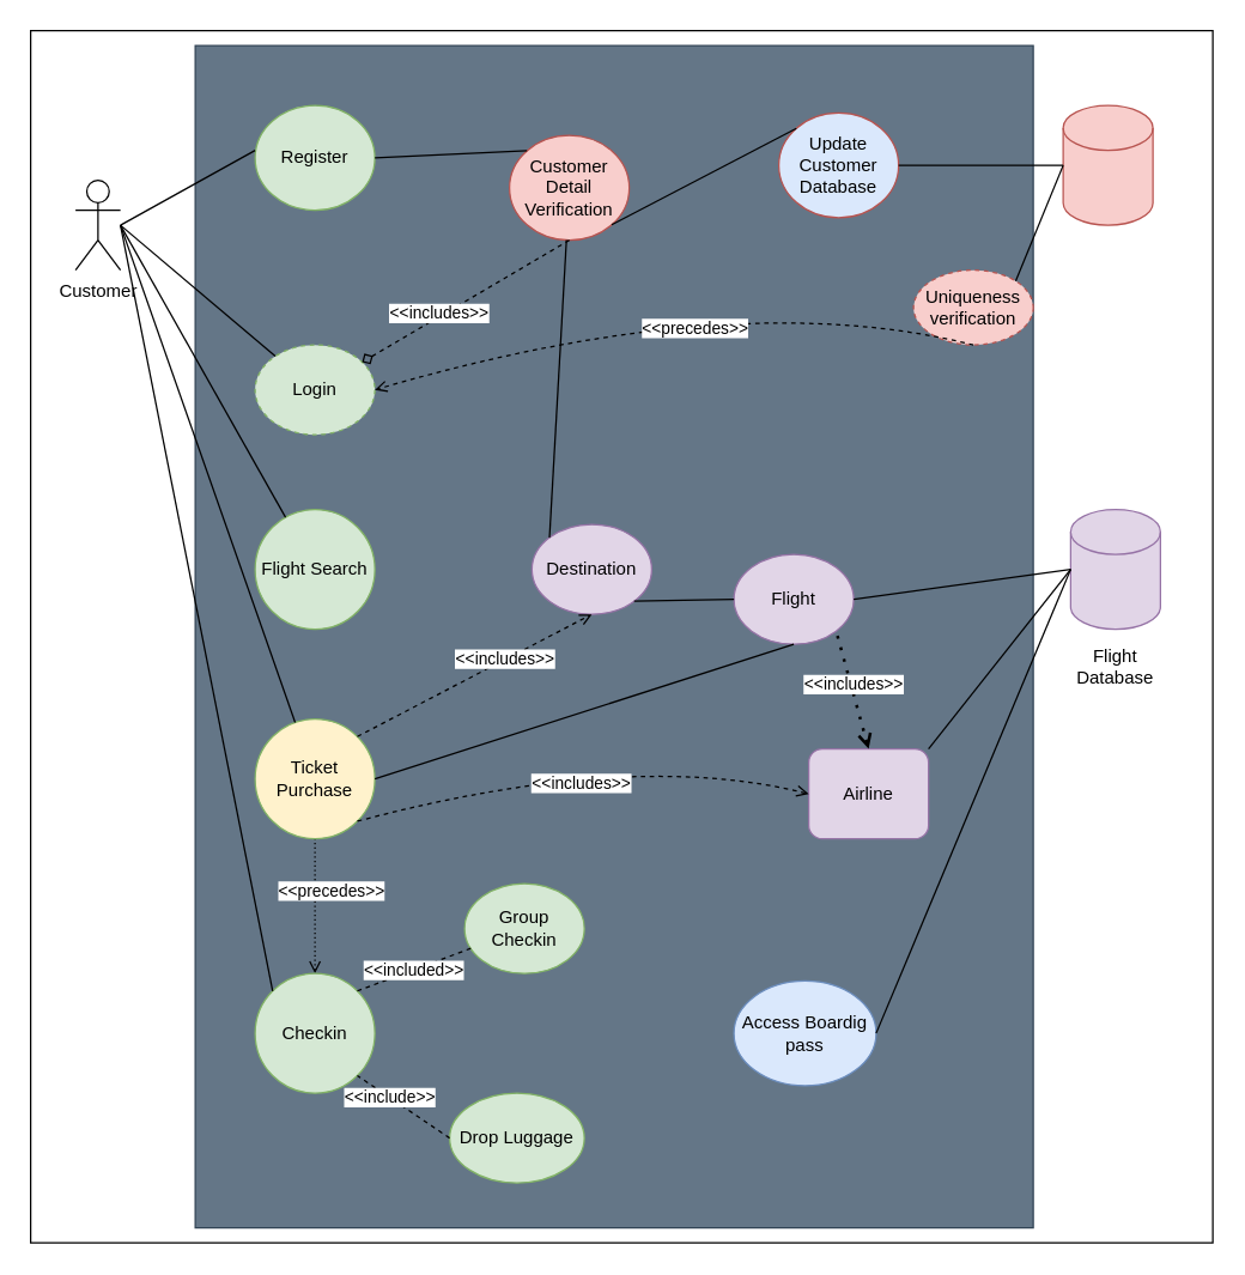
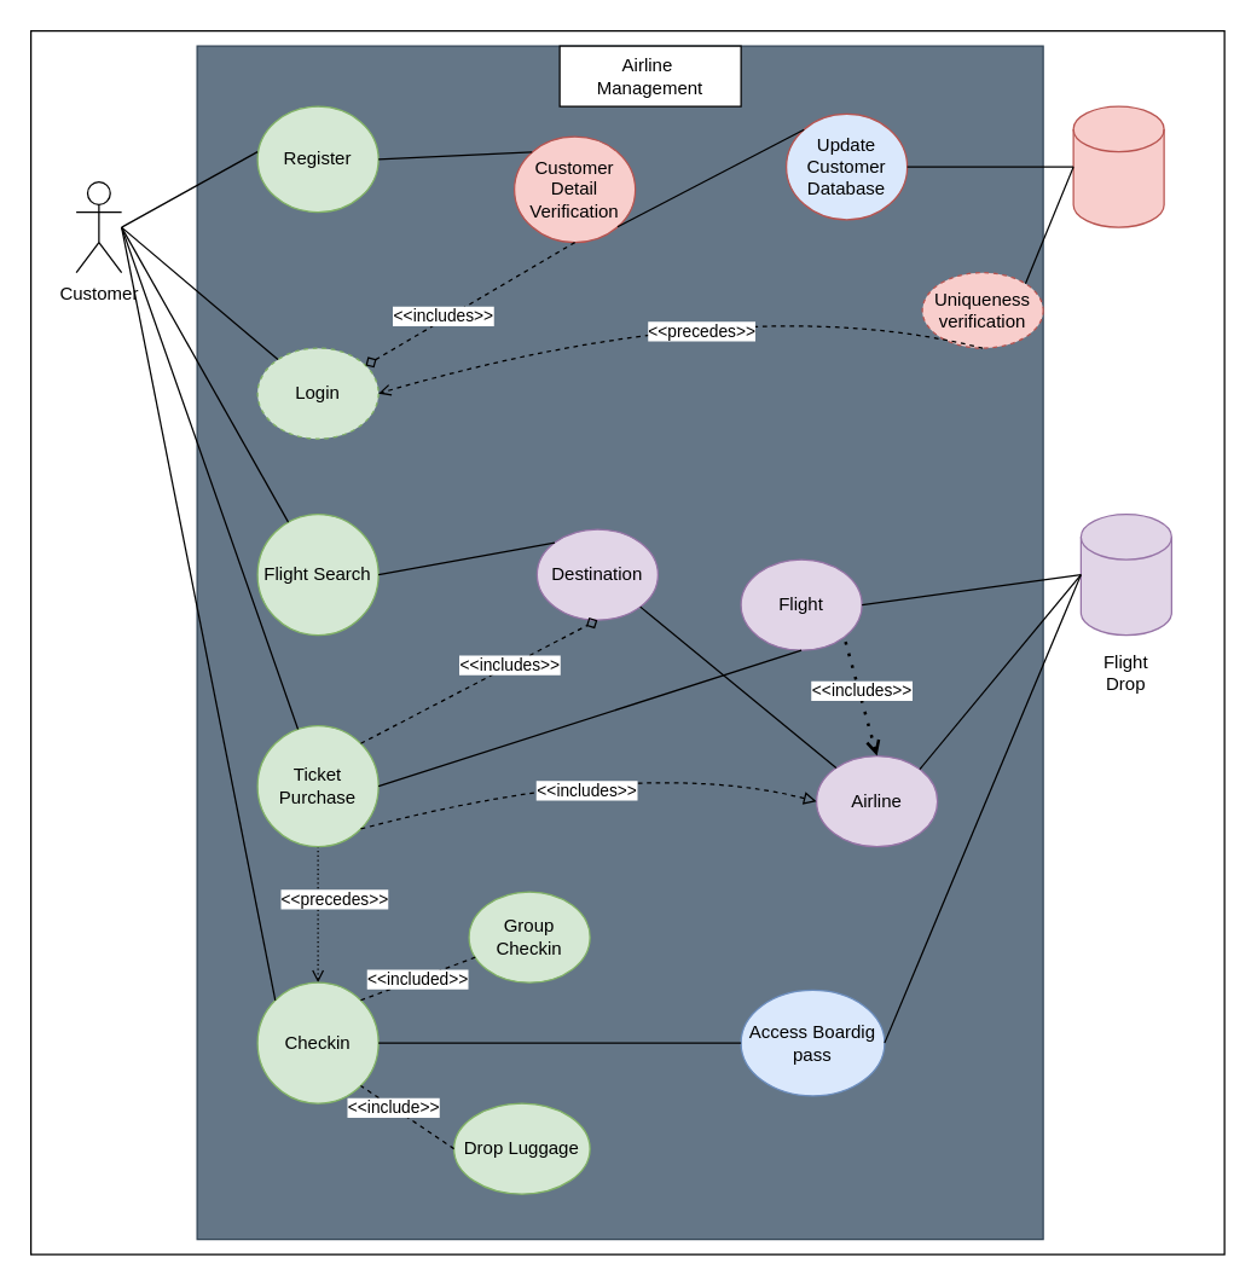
  <mxCell id="0" />
  <mxCell id="1" parent="0" />
  <mxCell id="2" value="" style="rounded=0;whiteSpace=wrap;html=1;" parent="1" vertex="1"><mxGeometry x="20" width="790" height="810" as="geometry" y="20" /></mxCell>
  <mxCell id="3" value="" style="rounded=0;whiteSpace=wrap;html=1;fillColor=#647687;fontColor=#ffffff;strokeColor=#314354;" parent="1" vertex="1"><mxGeometry x="130" y="30" width="560" height="790" as="geometry" /></mxCell>
+ <mxCell id="4" value="Airline&amp;nbsp;&lt;div&gt;Management&lt;/div&gt;" style="rounded=0;whiteSpace=wrap;html=1;" parent="1" vertex="1"><mxGeometry x="370" y="30" width="120" height="40" as="geometry" /></mxCell>
  <mxCell id="5" value="Customer" style="shape=umlActor;verticalLabelPosition=bottom;verticalAlign=top;html=1;outlineConnect=0;" parent="1" vertex="1"><mxGeometry x="50" y="120" width="30" height="60" as="geometry" /></mxCell>
  <mxCell id="6" value="Register" style="ellipse;whiteSpace=wrap;html=1;fillColor=#d5e8d4;strokeColor=#82b366;" parent="1" vertex="1"><mxGeometry x="170" y="70" width="80" height="70" as="geometry" /></mxCell>
  <mxCell id="7" value="Login" style="ellipse;whiteSpace=wrap;html=1;fillColor=#d5e8d4;strokeColor=#82b366;dashed=1;" parent="1" vertex="1"><mxGeometry x="170" y="230" width="80" height="60" as="geometry" /></mxCell>
  <mxCell id="8" value="Flight Search" style="ellipse;whiteSpace=wrap;html=1;fillColor=#d5e8d4;strokeColor=#82b366;" parent="1" vertex="1"><mxGeometry x="170" y="340" width="80" height="80" as="geometry" /></mxCell>
  <mxCell id="9" style="edgeStyle=orthogonalEdgeStyle;rounded=0;orthogonalLoop=1;jettySize=auto;html=1;exitX=0.5;exitY=0;exitDx=0;exitDy=0;entryX=0.5;entryY=1;entryDx=0;entryDy=0;dashed=1;dashPattern=1 2;endArrow=none;startFill=0;startArrow=open;" parent="1" source="11" target="38" edge="1"><mxGeometry relative="1" as="geometry" /></mxCell>
  <mxCell id="10" value="&amp;lt;&amp;lt;precedes&amp;gt;&amp;gt;" style="edgeLabel;html=1;align=center;verticalAlign=middle;resizable=0;points=[];" parent="9" vertex="1" connectable="0"><mxGeometry x="0.225" y="3" relative="1" as="geometry"><mxPoint x="13" y="-1" as="offset" /></mxGeometry></mxCell>
  <mxCell id="11" value="Checkin" style="ellipse;whiteSpace=wrap;html=1;fillColor=#d5e8d4;strokeColor=#82b366;" parent="1" vertex="1"><mxGeometry x="170" y="650" width="80" height="80" as="geometry" /></mxCell>
  <mxCell id="12" value="Drop Luggage" style="ellipse;whiteSpace=wrap;html=1;fillColor=#d5e8d4;strokeColor=#82b366;" parent="1" vertex="1"><mxGeometry x="300" y="730" width="90" height="60" as="geometry" /></mxCell>
  <mxCell id="13" value="Access Boardig pass" style="ellipse;whiteSpace=wrap;html=1;fillColor=#dae8fc;strokeColor=#6c8ebf;" parent="1" vertex="1"><mxGeometry x="490" y="655" width="95" height="70" as="geometry" /></mxCell>
  <mxCell id="14" value="Group Checkin" style="ellipse;whiteSpace=wrap;html=1;fillColor=#d5e8d4;strokeColor=#82b366;" parent="1" vertex="1"><mxGeometry x="310" y="590" width="80" height="60" as="geometry" /></mxCell>
  <mxCell id="15" value="" style="endArrow=none;html=1;rounded=0;entryX=0;entryY=0.429;entryDx=0;entryDy=0;entryPerimeter=0;" parent="1" target="6" edge="1"><mxGeometry width="50" height="50" relative="1" as="geometry"><mxPoint x="80" y="150" as="sourcePoint" /><mxPoint x="190" y="140" as="targetPoint" /></mxGeometry></mxCell>
  <mxCell id="16" value="" style="endArrow=none;html=1;rounded=0;" parent="1" target="8" edge="1"><mxGeometry width="50" height="50" relative="1" as="geometry"><mxPoint x="80" y="150" as="sourcePoint" /><mxPoint x="190" y="160" as="targetPoint" /></mxGeometry></mxCell>
  <mxCell id="17" value="" style="endArrow=none;html=1;rounded=0;entryX=0;entryY=0;entryDx=0;entryDy=0;" parent="1" target="11" edge="1"><mxGeometry width="50" height="50" relative="1" as="geometry"><mxPoint x="80" y="150" as="sourcePoint" /><mxPoint x="190" y="160" as="targetPoint" /></mxGeometry></mxCell>
  <mxCell id="18" value="" style="endArrow=none;dashed=1;html=1;rounded=0;exitX=1;exitY=0;exitDx=0;exitDy=0;" parent="1" source="11" target="14" edge="1"><mxGeometry width="50" height="50" relative="1" as="geometry"><mxPoint x="140" y="550" as="sourcePoint" /><mxPoint x="190" y="500" as="targetPoint" /></mxGeometry></mxCell>
  <mxCell id="19" value="&amp;lt;&amp;lt;included&amp;gt;&amp;gt;" style="edgeLabel;html=1;align=center;verticalAlign=middle;resizable=0;points=[];" parent="18" vertex="1" connectable="0"><mxGeometry x="-0.014" relative="1" as="geometry"><mxPoint as="offset" /></mxGeometry></mxCell>
  <mxCell id="20" value="" style="endArrow=none;dashed=1;html=1;rounded=0;entryX=1;entryY=1;entryDx=0;entryDy=0;exitX=0;exitY=0.5;exitDx=0;exitDy=0;" parent="1" source="12" target="11" edge="1"><mxGeometry width="50" height="50" relative="1" as="geometry"><mxPoint x="140" y="600" as="sourcePoint" /><mxPoint x="190" y="550" as="targetPoint" /></mxGeometry></mxCell>
  <mxCell id="21" value="&amp;lt;&amp;lt;include&amp;gt;&amp;gt;" style="edgeLabel;html=1;align=center;verticalAlign=middle;resizable=0;points=[];" parent="20" vertex="1" connectable="0"><mxGeometry x="0.308" relative="1" as="geometry"><mxPoint as="offset" /></mxGeometry></mxCell>
  <mxCell id="22" value="" style="endArrow=none;html=1;rounded=0;" parent="1" target="7" edge="1"><mxGeometry width="50" height="50" relative="1" as="geometry"><mxPoint x="80" y="150" as="sourcePoint" /><mxPoint x="190" y="110" as="targetPoint" /></mxGeometry></mxCell>
  <mxCell id="23" value="" style="shape=cylinder3;whiteSpace=wrap;html=1;boundedLbl=1;backgroundOutline=1;size=15;fillColor=#f8cecc;strokeColor=#b85450;" parent="1" vertex="1"><mxGeometry x="710" y="70" width="60" height="80" as="geometry" /></mxCell>
  <mxCell id="24" value="Update&lt;div&gt;Customer&lt;/div&gt;&lt;div&gt;Database&lt;/div&gt;" style="ellipse;whiteSpace=wrap;html=1;fillColor=#dae8fc;strokeColor=#b85450;" parent="1" vertex="1"><mxGeometry x="520" y="75" width="80" height="70" as="geometry" /></mxCell>
  <mxCell id="25" value="Customer&lt;div&gt;Detail&lt;br&gt;&lt;div&gt;Verification&lt;/div&gt;&lt;/div&gt;" style="ellipse;whiteSpace=wrap;html=1;fillColor=#f8cecc;strokeColor=#b85450;" parent="1" vertex="1"><mxGeometry x="340" y="90" width="80" height="70" as="geometry" /></mxCell>
  <mxCell id="26" value="Uniqueness&lt;div&gt;verification&lt;/div&gt;" style="ellipse;whiteSpace=wrap;html=1;fillColor=#f8cecc;strokeColor=#b85450;dashed=1;" parent="1" vertex="1"><mxGeometry x="610" y="180" width="80" height="50" as="geometry" /></mxCell>
  <mxCell id="27" value="" style="endArrow=none;html=1;rounded=0;exitX=1;exitY=0.5;exitDx=0;exitDy=0;entryX=0;entryY=0;entryDx=0;entryDy=0;" parent="1" source="6" target="25" edge="1"><mxGeometry width="50" height="50" relative="1" as="geometry"><mxPoint x="420" y="230" as="sourcePoint" /><mxPoint x="470" y="180" as="targetPoint" /></mxGeometry></mxCell>
  <mxCell id="28" value="" style="endArrow=none;html=1;rounded=0;entryX=0;entryY=0;entryDx=0;entryDy=0;exitX=1;exitY=1;exitDx=0;exitDy=0;" parent="1" source="25" target="24" edge="1"><mxGeometry width="50" height="50" relative="1" as="geometry"><mxPoint x="320" y="230" as="sourcePoint" /><mxPoint x="370" y="180" as="targetPoint" /></mxGeometry></mxCell>
  <mxCell id="29" value="" style="endArrow=none;html=1;rounded=0;entryX=0;entryY=0.5;entryDx=0;entryDy=0;entryPerimeter=0;exitX=1;exitY=0.5;exitDx=0;exitDy=0;" parent="1" source="24" target="23" edge="1"><mxGeometry width="50" height="50" relative="1" as="geometry"><mxPoint x="390" y="280" as="sourcePoint" /><mxPoint x="440" y="230" as="targetPoint" /></mxGeometry></mxCell>
  <mxCell id="30" value="" style="endArrow=none;html=1;rounded=0;entryX=0;entryY=0.5;entryDx=0;entryDy=0;entryPerimeter=0;exitX=1;exitY=0;exitDx=0;exitDy=0;" parent="1" source="26" target="23" edge="1"><mxGeometry width="50" height="50" relative="1" as="geometry"><mxPoint x="390" y="280" as="sourcePoint" /><mxPoint x="440" y="230" as="targetPoint" /></mxGeometry></mxCell>
  <mxCell id="31" value="" style="endArrow=diamond;dashed=1;html=1;rounded=0;exitX=0.5;exitY=1;exitDx=0;exitDy=0;startArrow=none;startFill=0;endFill=0;" parent="1" source="25" target="7" edge="1"><mxGeometry width="50" height="50" relative="1" as="geometry"><mxPoint x="390" y="190" as="sourcePoint" /><mxPoint x="440" y="140" as="targetPoint" /></mxGeometry></mxCell>
  <mxCell id="32" value="&amp;lt;&amp;lt;includes&amp;gt;&amp;gt;" style="edgeLabel;html=1;align=center;verticalAlign=middle;resizable=0;points=[];" parent="31" vertex="1" connectable="0"><mxGeometry x="0.243" y="-3" relative="1" as="geometry"><mxPoint as="offset" /></mxGeometry></mxCell>
  <mxCell id="33" value="" style="endArrow=open;html=1;rounded=0;exitX=0.5;exitY=1;exitDx=0;exitDy=0;entryX=1;entryY=0.5;entryDx=0;entryDy=0;curved=1;endFill=0;dashed=1;" parent="1" source="26" target="7" edge="1"><mxGeometry width="50" height="50" relative="1" as="geometry"><mxPoint x="390" y="190" as="sourcePoint" /><mxPoint x="440" y="140" as="targetPoint" /><Array as="points"><mxPoint x="490" y="190" /></Array></mxGeometry></mxCell>
  <mxCell id="34" value="&amp;lt;&amp;lt;precedes&amp;gt;&amp;gt;" style="edgeLabel;html=1;align=center;verticalAlign=middle;resizable=0;points=[];" parent="33" vertex="1" connectable="0"><mxGeometry x="-0.045" y="20" relative="1" as="geometry"><mxPoint as="offset" /></mxGeometry></mxCell>
  <mxCell id="35" value="Destination" style="ellipse;whiteSpace=wrap;html=1;fillColor=#e1d5e7;strokeColor=#9673a6;" parent="1" vertex="1"><mxGeometry x="355" y="350" width="80" height="60" as="geometry" /></mxCell>
  <mxCell id="36" value="" style="shape=cylinder3;whiteSpace=wrap;html=1;boundedLbl=1;backgroundOutline=1;size=15;fillColor=#e1d5e7;strokeColor=#9673a6;" parent="1" vertex="1"><mxGeometry x="715" y="340" width="60" height="80" as="geometry" /></mxCell>
- <mxCell id="37" value="Flight Database" style="text;html=1;align=center;verticalAlign=middle;whiteSpace=wrap;rounded=0;" parent="1" vertex="1"><mxGeometry x="715" y="430" width="60" height="30" as="geometry" /></mxCell>
- <mxCell id="38" value="Ticket Purchase" style="ellipse;whiteSpace=wrap;html=1;fillColor=#fff2cc;strokeColor=#82b366;" parent="1" vertex="1"><mxGeometry x="170" y="480" width="80" height="80" as="geometry" /></mxCell>
+ <mxCell id="37" value="Flight Drop" style="text;html=1;align=center;verticalAlign=middle;whiteSpace=wrap;rounded=0;" parent="1" vertex="1"><mxGeometry x="715" y="430" width="60" height="30" as="geometry" /></mxCell>
+ <mxCell id="38" value="Ticket Purchase" style="ellipse;whiteSpace=wrap;html=1;fillColor=#d5e8d4;strokeColor=#82b366;" parent="1" vertex="1"><mxGeometry x="170" y="480" width="80" height="80" as="geometry" /></mxCell>
  <mxCell id="39" value="Flight" style="ellipse;whiteSpace=wrap;html=1;fillColor=#e1d5e7;strokeColor=#9673a6;" parent="1" vertex="1"><mxGeometry x="490" y="370" width="80" height="60" as="geometry" /></mxCell>
- <mxCell id="40" value="" style="endArrow=none;html=1;rounded=0;exitX=0;exitY=0;exitDx=0;exitDy=0;" parent="1" source="35" target="25" edge="1"><mxGeometry width="50" height="50" relative="1" as="geometry"><mxPoint x="430" y="360" as="sourcePoint" /><mxPoint x="480" y="310" as="targetPoint" /></mxGeometry></mxCell>
+ <mxCell id="40" value="" style="endArrow=none;html=1;rounded=0;entryX=1;entryY=0.5;entryDx=0;entryDy=0;exitX=0;exitY=0;exitDx=0;exitDy=0;" parent="1" source="35" target="8" edge="1"><mxGeometry width="50" height="50" relative="1" as="geometry"><mxPoint x="430" y="360" as="sourcePoint" /><mxPoint x="480" y="310" as="targetPoint" /></mxGeometry></mxCell>
  <mxCell id="41" value="" style="endArrow=none;html=1;rounded=0;" parent="1" source="38" edge="1"><mxGeometry width="50" height="50" relative="1" as="geometry"><mxPoint x="430" y="460" as="sourcePoint" /><mxPoint x="80" y="150" as="targetPoint" /></mxGeometry></mxCell>
- <mxCell id="42" value="Airline" style="whiteSpace=wrap;html=1;fillColor=#e1d5e7;strokeColor=#9673a6;rounded=1;" parent="1" vertex="1"><mxGeometry x="540" y="500" width="80" height="60" as="geometry" /></mxCell>
+ <mxCell id="42" value="Airline" style="ellipse;whiteSpace=wrap;html=1;fillColor=#e1d5e7;strokeColor=#9673a6;" parent="1" vertex="1"><mxGeometry x="540" y="500" width="80" height="60" as="geometry" /></mxCell>
  <mxCell id="43" value="" style="endArrow=none;html=1;rounded=0;entryX=1;entryY=0;entryDx=0;entryDy=0;exitX=0;exitY=0.5;exitDx=0;exitDy=0;exitPerimeter=0;" parent="1" source="36" target="42" edge="1"><mxGeometry width="50" height="50" relative="1" as="geometry"><mxPoint x="430" y="460" as="sourcePoint" /><mxPoint x="480" y="410" as="targetPoint" /></mxGeometry></mxCell>
  <mxCell id="44" value="" style="endArrow=none;html=1;rounded=0;entryX=0;entryY=0.5;entryDx=0;entryDy=0;entryPerimeter=0;exitX=1;exitY=0.5;exitDx=0;exitDy=0;" parent="1" source="39" target="36" edge="1"><mxGeometry width="50" height="50" relative="1" as="geometry"><mxPoint x="430" y="460" as="sourcePoint" /><mxPoint x="480" y="410" as="targetPoint" /></mxGeometry></mxCell>
  <mxCell id="45" value="" style="endArrow=none;dashed=1;html=1;dashPattern=1 3;strokeWidth=2;rounded=0;entryX=1;entryY=1;entryDx=0;entryDy=0;exitX=0.5;exitY=0;exitDx=0;exitDy=0;endFill=0;startFill=0;startArrow=open;" parent="1" source="42" target="39" edge="1"><mxGeometry width="50" height="50" relative="1" as="geometry"><mxPoint x="430" y="460" as="sourcePoint" /><mxPoint x="480" y="410" as="targetPoint" /></mxGeometry></mxCell>
  <mxCell id="46" value="&amp;lt;&amp;lt;includes&amp;gt;&amp;gt;" style="edgeLabel;html=1;align=center;verticalAlign=middle;resizable=0;points=[];" parent="45" vertex="1" connectable="0"><mxGeometry x="0.113" y="-2" relative="1" as="geometry"><mxPoint as="offset" /></mxGeometry></mxCell>
- <mxCell id="47" value="" style="endArrow=none;html=1;rounded=0;exitX=1;exitY=1;exitDx=0;exitDy=0;entryX=0;entryY=0.5;entryDx=0;entryDy=0;" parent="1" source="35" target="39" edge="1"><mxGeometry width="50" height="50" relative="1" as="geometry"><mxPoint x="430" y="360" as="sourcePoint" /><mxPoint x="480" y="310" as="targetPoint" /></mxGeometry></mxCell>
- <mxCell id="48" value="" style="endArrow=open;dashed=1;html=1;rounded=0;entryX=0.5;entryY=1;entryDx=0;entryDy=0;exitX=1;exitY=0;exitDx=0;exitDy=0;startArrow=none;startFill=0;endFill=0;" parent="1" source="38" target="35" edge="1"><mxGeometry width="50" height="50" relative="1" as="geometry"><mxPoint x="430" y="460" as="sourcePoint" /><mxPoint x="480" y="410" as="targetPoint" /></mxGeometry></mxCell>
+ <mxCell id="47" value="" style="endArrow=none;html=1;rounded=0;exitX=1;exitY=1;exitDx=0;exitDy=0;" parent="1" source="35" target="42" edge="1"><mxGeometry width="50" height="50" relative="1" as="geometry"><mxPoint x="430" y="360" as="sourcePoint" /><mxPoint x="480" y="310" as="targetPoint" /></mxGeometry></mxCell>
+ <mxCell id="48" value="" style="endArrow=diamond;dashed=1;html=1;rounded=0;entryX=0.5;entryY=1;entryDx=0;entryDy=0;exitX=1;exitY=0;exitDx=0;exitDy=0;startArrow=none;startFill=0;endFill=0;" parent="1" source="38" target="35" edge="1"><mxGeometry width="50" height="50" relative="1" as="geometry"><mxPoint x="430" y="460" as="sourcePoint" /><mxPoint x="480" y="410" as="targetPoint" /></mxGeometry></mxCell>
  <mxCell id="49" value="&amp;lt;&amp;lt;includes&amp;gt;&amp;gt;" style="edgeLabel;html=1;align=center;verticalAlign=middle;resizable=0;points=[];" parent="48" vertex="1" connectable="0"><mxGeometry x="0.246" y="1" relative="1" as="geometry"><mxPoint x="1" as="offset" /></mxGeometry></mxCell>
  <mxCell id="50" value="" style="endArrow=none;html=1;rounded=0;exitX=1;exitY=0.5;exitDx=0;exitDy=0;entryX=0.5;entryY=1;entryDx=0;entryDy=0;" parent="1" source="38" target="39" edge="1"><mxGeometry width="50" height="50" relative="1" as="geometry"><mxPoint x="430" y="460" as="sourcePoint" /><mxPoint x="480" y="410" as="targetPoint" /></mxGeometry></mxCell>
- <mxCell id="51" value="" style="endArrow=open;dashed=1;html=1;rounded=0;exitX=1;exitY=1;exitDx=0;exitDy=0;entryX=0;entryY=0.5;entryDx=0;entryDy=0;endFill=0;curved=1;" parent="1" source="38" target="42" edge="1"><mxGeometry width="50" height="50" relative="1" as="geometry"><mxPoint x="430" y="660" as="sourcePoint" /><mxPoint x="480" y="610" as="targetPoint" /><Array as="points"><mxPoint x="420" y="500" /></Array></mxGeometry></mxCell>
+ <mxCell id="51" value="" style="endArrow=block;dashed=1;html=1;rounded=0;exitX=1;exitY=1;exitDx=0;exitDy=0;entryX=0;entryY=0.5;entryDx=0;entryDy=0;endFill=0;curved=1;" parent="1" source="38" target="42" edge="1"><mxGeometry width="50" height="50" relative="1" as="geometry"><mxPoint x="430" y="660" as="sourcePoint" /><mxPoint x="480" y="610" as="targetPoint" /><Array as="points"><mxPoint x="420" y="500" /></Array></mxGeometry></mxCell>
  <mxCell id="52" value="&amp;lt;&amp;lt;includes&amp;gt;&amp;gt;" style="edgeLabel;html=1;align=center;verticalAlign=middle;resizable=0;points=[];" parent="51" vertex="1" connectable="0"><mxGeometry x="-0.029" y="-13" relative="1" as="geometry"><mxPoint as="offset" /></mxGeometry></mxCell>
+ <mxCell id="53" value="" style="endArrow=none;html=1;rounded=0;exitX=1;exitY=0.5;exitDx=0;exitDy=0;entryX=0;entryY=0.5;entryDx=0;entryDy=0;" parent="1" source="11" target="13" edge="1"><mxGeometry width="50" height="50" relative="1" as="geometry"><mxPoint x="430" y="760" as="sourcePoint" /><mxPoint x="480" y="710" as="targetPoint" /></mxGeometry></mxCell>
  <mxCell id="54" value="" style="endArrow=none;html=1;rounded=0;exitX=1;exitY=0.5;exitDx=0;exitDy=0;entryX=0;entryY=0.5;entryDx=0;entryDy=0;entryPerimeter=0;" parent="1" source="13" target="36" edge="1"><mxGeometry width="50" height="50" relative="1" as="geometry"><mxPoint x="430" y="660" as="sourcePoint" /><mxPoint x="480" y="610" as="targetPoint" /></mxGeometry></mxCell>
